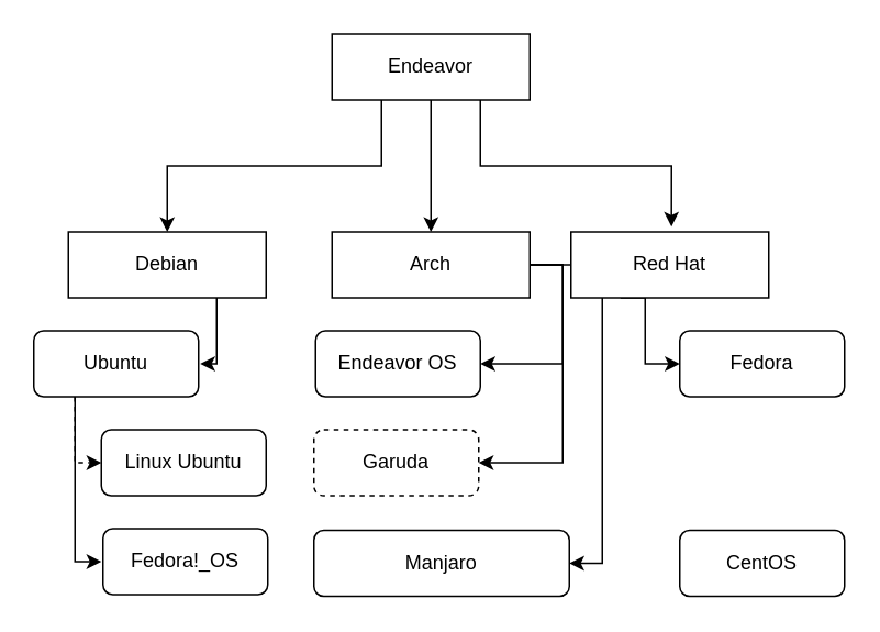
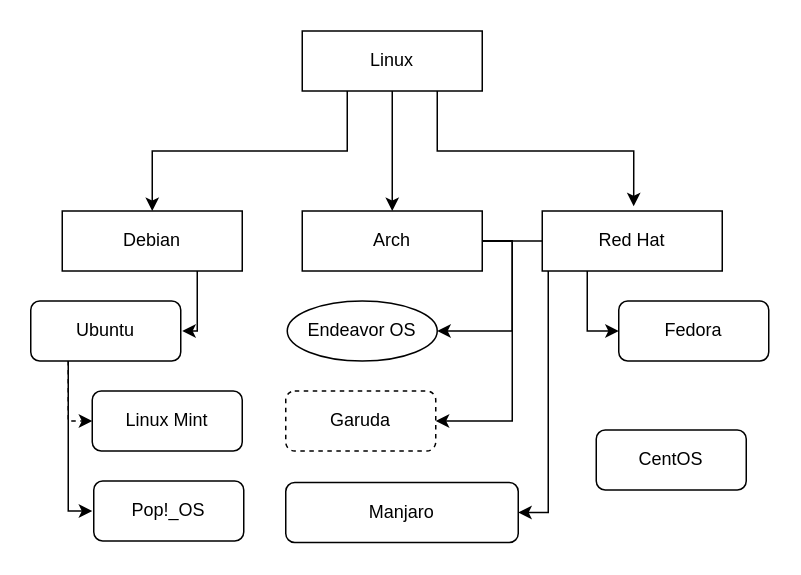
  <mxCell id="0" />
  <mxCell id="1" parent="0" />
  <mxCell id="2" style="edgeStyle=orthogonalEdgeStyle;rounded=0;orthogonalLoop=1;jettySize=auto;html=1;exitX=0.75;exitY=1;exitDx=0;exitDy=0;entryX=0.508;entryY=-0.079;entryDx=0;entryDy=0;entryPerimeter=0;" parent="1" source="5" target="11" edge="1"><mxGeometry relative="1" as="geometry" /></mxCell>
  <mxCell id="3" style="edgeStyle=orthogonalEdgeStyle;rounded=0;orthogonalLoop=1;jettySize=auto;html=1;exitX=0.25;exitY=1;exitDx=0;exitDy=0;entryX=0.5;entryY=0;entryDx=0;entryDy=0;" parent="1" source="5" target="13" edge="1"><mxGeometry relative="1" as="geometry" /></mxCell>
  <mxCell id="4" style="edgeStyle=orthogonalEdgeStyle;rounded=0;orthogonalLoop=1;jettySize=auto;html=1;exitX=0.5;exitY=1;exitDx=0;exitDy=0;entryX=0.5;entryY=0;entryDx=0;entryDy=0;" parent="1" source="5" target="9" edge="1"><mxGeometry relative="1" as="geometry" /></mxCell>
- <mxCell id="5" value="&lt;div&gt;Endeavor&lt;/div&gt;" style="rounded=0;whiteSpace=wrap;html=1;" parent="1" vertex="1"><mxGeometry x="201" y="20" width="120" height="40" as="geometry" /></mxCell>
+ <mxCell id="5" value="&lt;div&gt;Linux&lt;/div&gt;" style="rounded=0;whiteSpace=wrap;html=1;" parent="1" vertex="1"><mxGeometry x="201" y="20" width="120" height="40" as="geometry" /></mxCell>
  <mxCell id="6" style="edgeStyle=orthogonalEdgeStyle;rounded=0;orthogonalLoop=1;jettySize=auto;html=1;exitX=1;exitY=0.5;exitDx=0;exitDy=0;entryX=1;entryY=0.5;entryDx=0;entryDy=0;" parent="1" source="9" target="19" edge="1"><mxGeometry relative="1" as="geometry" /></mxCell>
  <mxCell id="7" style="edgeStyle=orthogonalEdgeStyle;rounded=0;orthogonalLoop=1;jettySize=auto;html=1;exitX=1;exitY=0.5;exitDx=0;exitDy=0;entryX=1;entryY=0.5;entryDx=0;entryDy=0;" parent="1" source="9" target="20" edge="1"><mxGeometry relative="1" as="geometry" /></mxCell>
  <mxCell id="8" style="edgeStyle=orthogonalEdgeStyle;rounded=0;orthogonalLoop=1;jettySize=auto;html=1;exitX=1;exitY=0.5;exitDx=0;exitDy=0;entryX=1;entryY=0.5;entryDx=0;entryDy=0;" parent="1" source="9" target="21" edge="1"><mxGeometry relative="1" as="geometry" /></mxCell>
  <mxCell id="9" value="&lt;div&gt;Arch&lt;/div&gt;" style="rounded=0;whiteSpace=wrap;html=1;" parent="1" vertex="1"><mxGeometry x="201" y="140" width="120" height="40" as="geometry" /></mxCell>
  <mxCell id="10" style="edgeStyle=orthogonalEdgeStyle;rounded=0;orthogonalLoop=1;jettySize=auto;html=1;exitX=0.25;exitY=1;exitDx=0;exitDy=0;entryX=0;entryY=0.5;entryDx=0;entryDy=0;" parent="1" source="11" target="22" edge="1"><mxGeometry relative="1" as="geometry"><Array as="points"><mxPoint x="391" y="220" /></Array></mxGeometry></mxCell>
- <mxCell id="11" value="&lt;div&gt;Red Hat&lt;/div&gt;" style="rounded=0;whiteSpace=wrap;html=1;" parent="1" vertex="1"><mxGeometry x="346" y="140" width="120" height="40" as="geometry" /></mxCell>
+ <mxCell id="11" value="&lt;div&gt;Red Hat&lt;/div&gt;" style="rounded=0;whiteSpace=wrap;html=1;" parent="1" vertex="1"><mxGeometry x="361" y="140" width="120" height="40" as="geometry" /></mxCell>
  <mxCell id="12" style="edgeStyle=orthogonalEdgeStyle;rounded=0;orthogonalLoop=1;jettySize=auto;html=1;exitX=0.75;exitY=1;exitDx=0;exitDy=0;" parent="1" source="13" edge="1"><mxGeometry relative="1" as="geometry"><mxPoint x="121" y="220" as="targetPoint" /><Array as="points"><mxPoint x="131" y="220" /></Array></mxGeometry></mxCell>
  <mxCell id="13" value="&lt;div&gt;Debian&lt;/div&gt;" style="rounded=0;whiteSpace=wrap;html=1;" parent="1" vertex="1"><mxGeometry x="41" y="140" width="120" height="40" as="geometry" /></mxCell>
  <mxCell id="14" style="edgeStyle=orthogonalEdgeStyle;rounded=0;orthogonalLoop=1;jettySize=auto;html=1;exitX=0.25;exitY=1;exitDx=0;exitDy=0;entryX=0;entryY=0.5;entryDx=0;entryDy=0;dashed=1;" parent="1" source="16" target="17" edge="1"><mxGeometry relative="1" as="geometry"><Array as="points"><mxPoint x="45" y="280" /></Array></mxGeometry></mxCell>
  <mxCell id="15" style="edgeStyle=orthogonalEdgeStyle;rounded=0;orthogonalLoop=1;jettySize=auto;html=1;exitX=0.25;exitY=1;exitDx=0;exitDy=0;" parent="1" source="16" edge="1"><mxGeometry relative="1" as="geometry"><mxPoint x="61" y="340" as="targetPoint" /><Array as="points"><mxPoint x="45" y="340" /></Array></mxGeometry></mxCell>
  <mxCell id="16" value="&lt;div&gt;Ubuntu&lt;/div&gt;" style="rounded=1;whiteSpace=wrap;html=1;" parent="1" vertex="1"><mxGeometry x="20" y="200" width="100" height="40" as="geometry" /></mxCell>
- <mxCell id="17" value="&lt;div&gt;Linux Ubuntu&lt;/div&gt;" style="rounded=1;whiteSpace=wrap;html=1;" parent="1" vertex="1"><mxGeometry x="61" y="260" width="100" height="40" as="geometry" /></mxCell>
- <mxCell id="18" value="Fedora!_OS" style="rounded=1;whiteSpace=wrap;html=1;" parent="1" vertex="1"><mxGeometry x="62" y="320" width="100" height="40" as="geometry" /></mxCell>
- <mxCell id="19" value="Endeavor OS" style="rounded=1;whiteSpace=wrap;html=1;" parent="1" vertex="1"><mxGeometry x="191" y="200" width="100" height="40" as="geometry" /></mxCell>
+ <mxCell id="17" value="&lt;div&gt;Linux Mint&lt;/div&gt;" style="rounded=1;whiteSpace=wrap;html=1;" parent="1" vertex="1"><mxGeometry x="61" y="260" width="100" height="40" as="geometry" /></mxCell>
+ <mxCell id="18" value="Pop!_OS" style="rounded=1;whiteSpace=wrap;html=1;" parent="1" vertex="1"><mxGeometry x="62" y="320" width="100" height="40" as="geometry" /></mxCell>
+ <mxCell id="19" value="Endeavor OS" style="ellipse;whiteSpace=wrap;html=1;" parent="1" vertex="1"><mxGeometry x="191" y="200" width="100" height="40" as="geometry" /></mxCell>
  <mxCell id="20" value="&lt;div&gt;Garuda&lt;/div&gt;" style="rounded=1;whiteSpace=wrap;html=1;dashed=1;" parent="1" vertex="1"><mxGeometry x="190" y="260" width="100" height="40" as="geometry" /></mxCell>
  <mxCell id="21" value="Manjaro" style="rounded=1;whiteSpace=wrap;html=1;" parent="1" vertex="1"><mxGeometry x="190" y="321" width="155" height="40" as="geometry" /></mxCell>
  <mxCell id="22" value="Fedora" style="rounded=1;whiteSpace=wrap;html=1;" parent="1" vertex="1"><mxGeometry x="412" y="200" width="100" height="40" as="geometry" /></mxCell>
- <mxCell id="23" value="&lt;div&gt;CentOS&lt;/div&gt;" style="rounded=1;whiteSpace=wrap;html=1;" parent="1" vertex="1"><mxGeometry x="412" y="321" width="100" height="40" as="geometry" /></mxCell>
+ <mxCell id="23" value="&lt;div&gt;CentOS&lt;/div&gt;" style="rounded=1;whiteSpace=wrap;html=1;" parent="1" vertex="1"><mxGeometry x="397" y="286" width="100" height="40" as="geometry" /></mxCell>
